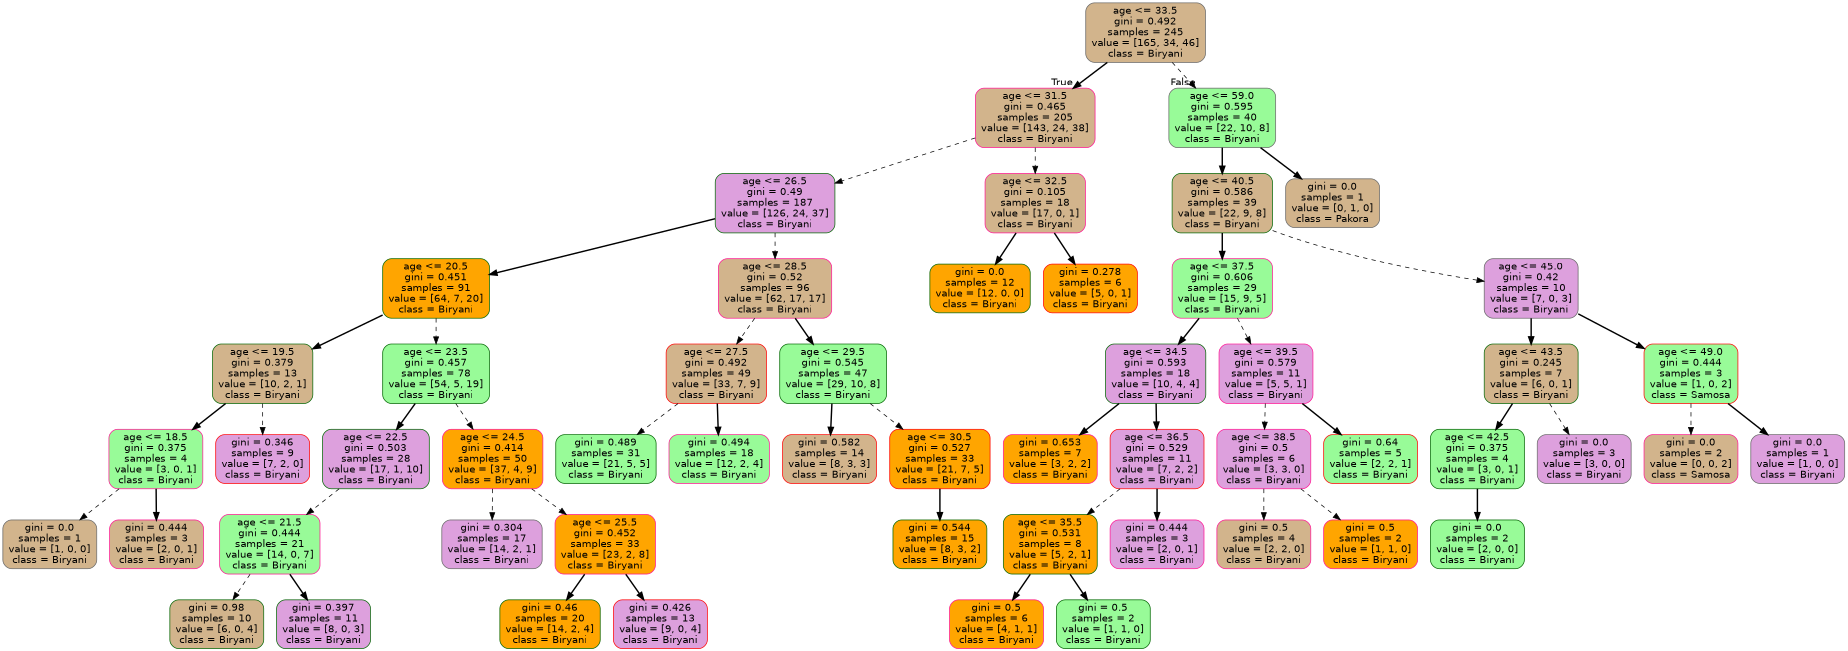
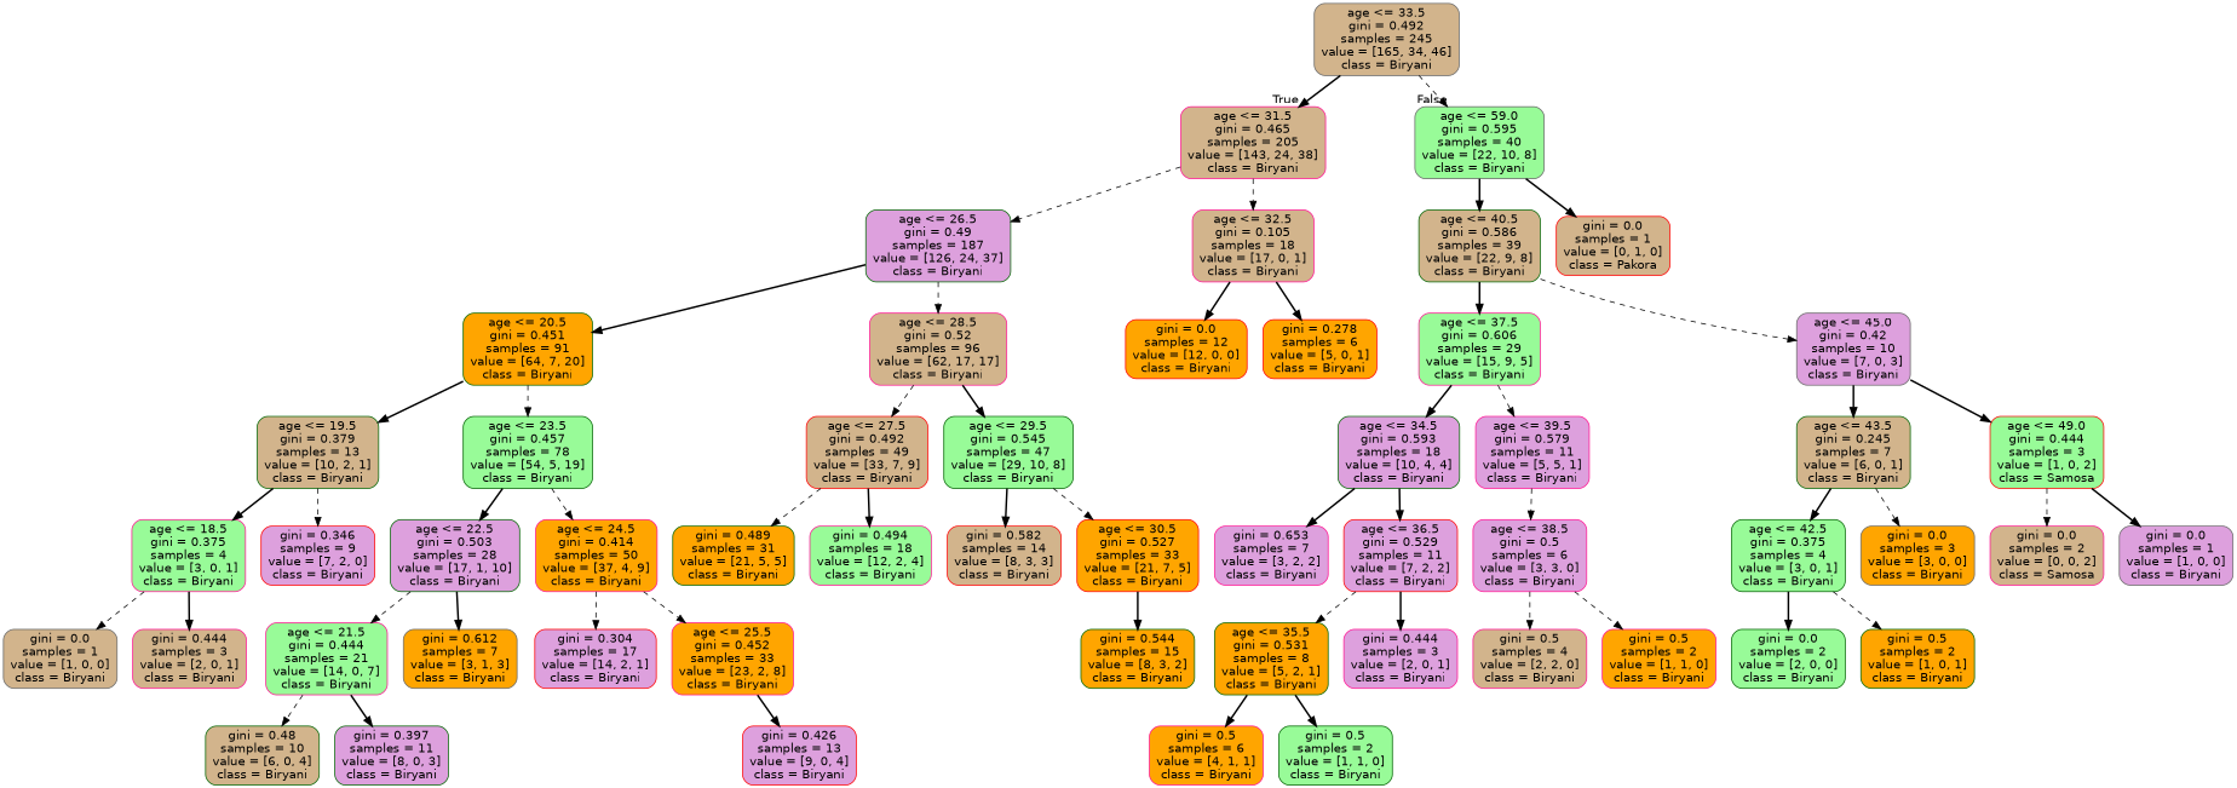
  digraph {
    node [color=darkgreen fillcolor=tan fontname=helvetica shape=box style="filled, rounded"]
    edge [fontname=helvetica style=bold]
    n1 [color=gray40 label="age <= 33.5\ngini = 0.492\nsamples = 245\nvalue = [165, 34, 46]\nclass = Biryani"]
    n2 [color=deeppink label="age <= 31.5\ngini = 0.465\nsamples = 205\nvalue = [143, 24, 38]\nclass = Biryani"]
    n3 [color=gray40 fillcolor=palegreen label="age <= 59.0\ngini = 0.595\nsamples = 40\nvalue = [22, 10, 8]\nclass = Biryani"]
    n4 [fillcolor=plum label="age <= 26.5\ngini = 0.49\nsamples = 187\nvalue = [126, 24, 37]\nclass = Biryani"]
    n5 [color=deeppink label="age <= 32.5\ngini = 0.105\nsamples = 18\nvalue = [17, 0, 1]\nclass = Biryani"]
    n6 [label="age <= 40.5\ngini = 0.586\nsamples = 39\nvalue = [22, 9, 8]\nclass = Biryani"]
-   n7 [color=gray40 label="gini = 0.0\nsamples = 1\nvalue = [0, 1, 0]\nclass = Pakora"]
+   n7 [color=red label="gini = 0.0\nsamples = 1\nvalue = [0, 1, 0]\nclass = Pakora"]
    n8 [fillcolor=orange label="age <= 20.5\ngini = 0.451\nsamples = 91\nvalue = [64, 7, 20]\nclass = Biryani"]
    n9 [color=deeppink label="age <= 28.5\ngini = 0.52\nsamples = 96\nvalue = [62, 17, 17]\nclass = Biryani"]
-   n10 [fillcolor=orange label="gini = 0.0\nsamples = 12\nvalue = [12, 0, 0]\nclass = Biryani"]
+   n10 [color=red fillcolor=orange label="gini = 0.0\nsamples = 12\nvalue = [12, 0, 0]\nclass = Biryani"]
    n11 [color=red fillcolor=orange label="gini = 0.278\nsamples = 6\nvalue = [5, 0, 1]\nclass = Biryani"]
    n12 [label="age <= 19.5\ngini = 0.379\nsamples = 13\nvalue = [10, 2, 1]\nclass = Biryani"]
    n13 [fillcolor=palegreen label="age <= 23.5\ngini = 0.457\nsamples = 78\nvalue = [54, 5, 19]\nclass = Biryani"]
    n14 [color=red label="age <= 27.5\ngini = 0.492\nsamples = 49\nvalue = [33, 7, 9]\nclass = Biryani"]
    n15 [fillcolor=palegreen label="age <= 29.5\ngini = 0.545\nsamples = 47\nvalue = [29, 10, 8]\nclass = Biryani"]
    n16 [color=deeppink fillcolor=palegreen label="age <= 18.5\ngini = 0.375\nsamples = 4\nvalue = [3, 0, 1]\nclass = Biryani"]
    n17 [color=red fillcolor=plum label="gini = 0.346\nsamples = 9\nvalue = [7, 2, 0]\nclass = Biryani"]
    n18 [fillcolor=plum label="age <= 22.5\ngini = 0.503\nsamples = 28\nvalue = [17, 1, 10]\nclass = Biryani"]
    n19 [color=deeppink fillcolor=orange label="age <= 24.5\ngini = 0.414\nsamples = 50\nvalue = [37, 4, 9]\nclass = Biryani"]
    n20 [color=gray40 label="gini = 0.0\nsamples = 1\nvalue = [1, 0, 0]\nclass = Biryani"]
    n21 [color=deeppink label="gini = 0.444\nsamples = 3\nvalue = [2, 0, 1]\nclass = Biryani"]
    n22 [color=deeppink fillcolor=palegreen label="age <= 21.5\ngini = 0.444\nsamples = 21\nvalue = [14, 0, 7]\nclass = Biryani"]
-   n24 [color=gray40 fillcolor=plum label="gini = 0.304\nsamples = 17\nvalue = [14, 2, 1]\nclass = Biryani"]
+   n23 [color=gray40 fillcolor=orange label="gini = 0.612\nsamples = 7\nvalue = [3, 1, 3]\nclass = Biryani"]
+   n24 [color=red fillcolor=plum label="gini = 0.304\nsamples = 17\nvalue = [14, 2, 1]\nclass = Biryani"]
    n25 [color=deeppink fillcolor=orange label="age <= 25.5\ngini = 0.452\nsamples = 33\nvalue = [23, 2, 8]\nclass = Biryani"]
-   n26 [label="gini = 0.98\nsamples = 10\nvalue = [6, 0, 4]\nclass = Biryani"]
+   n26 [label="gini = 0.48\nsamples = 10\nvalue = [6, 0, 4]\nclass = Biryani"]
    n27 [fillcolor=plum label="gini = 0.397\nsamples = 11\nvalue = [8, 0, 3]\nclass = Biryani"]
-   n28 [fillcolor=orange label="gini = 0.46\nsamples = 20\nvalue = [14, 2, 4]\nclass = Biryani"]
    n29 [color=red fillcolor=plum label="gini = 0.426\nsamples = 13\nvalue = [9, 0, 4]\nclass = Biryani"]
-   n30 [fillcolor=palegreen label="gini = 0.489\nsamples = 31\nvalue = [21, 5, 5]\nclass = Biryani"]
+   n30 [fillcolor=orange label="gini = 0.489\nsamples = 31\nvalue = [21, 5, 5]\nclass = Biryani"]
    n31 [color=deeppink fillcolor=palegreen label="gini = 0.494\nsamples = 18\nvalue = [12, 2, 4]\nclass = Biryani"]
    n32 [color=red label="gini = 0.582\nsamples = 14\nvalue = [8, 3, 3]\nclass = Biryani"]
    n33 [color=red fillcolor=orange label="age <= 30.5\ngini = 0.527\nsamples = 33\nvalue = [21, 7, 5]\nclass = Biryani"]
    n34 [fillcolor=orange label="gini = 0.544\nsamples = 15\nvalue = [8, 3, 2]\nclass = Biryani"]
    n35 [color=deeppink fillcolor=palegreen label="age <= 37.5\ngini = 0.606\nsamples = 29\nvalue = [15, 9, 5]\nclass = Biryani"]
    n36 [color=gray40 fillcolor=plum label="age <= 45.0\ngini = 0.42\nsamples = 10\nvalue = [7, 0, 3]\nclass = Biryani"]
    n37 [fillcolor=plum label="age <= 34.5\ngini = 0.593\nsamples = 18\nvalue = [10, 4, 4]\nclass = Biryani"]
    n38 [color=deeppink fillcolor=plum label="age <= 39.5\ngini = 0.579\nsamples = 11\nvalue = [5, 5, 1]\nclass = Biryani"]
    n39 [label="age <= 43.5\ngini = 0.245\nsamples = 7\nvalue = [6, 0, 1]\nclass = Biryani"]
    n40 [color=red fillcolor=palegreen label="age <= 49.0\ngini = 0.444\nsamples = 3\nvalue = [1, 0, 2]\nclass = Samosa"]
-   n41 [color=deeppink fillcolor=orange label="gini = 0.653\nsamples = 7\nvalue = [3, 2, 2]\nclass = Biryani"]
+   n41 [color=deeppink fillcolor=plum label="gini = 0.653\nsamples = 7\nvalue = [3, 2, 2]\nclass = Biryani"]
    n42 [color=red fillcolor=plum label="age <= 36.5\ngini = 0.529\nsamples = 11\nvalue = [7, 2, 2]\nclass = Biryani"]
    n43 [color=deeppink fillcolor=plum label="age <= 38.5\ngini = 0.5\nsamples = 6\nvalue = [3, 3, 0]\nclass = Biryani"]
-   n44 [color=red fillcolor=palegreen label="gini = 0.64\nsamples = 5\nvalue = [2, 2, 1]\nclass = Biryani"]
    n45 [fillcolor=orange label="age <= 35.5\ngini = 0.531\nsamples = 8\nvalue = [5, 2, 1]\nclass = Biryani"]
    n46 [color=deeppink fillcolor=plum label="gini = 0.444\nsamples = 3\nvalue = [2, 0, 1]\nclass = Biryani"]
    n47 [color=deeppink fillcolor=orange label="gini = 0.5\nsamples = 6\nvalue = [4, 1, 1]\nclass = Biryani"]
    n48 [fillcolor=palegreen label="gini = 0.5\nsamples = 2\nvalue = [1, 1, 0]\nclass = Biryani"]
    n49 [color=deeppink label="gini = 0.5\nsamples = 4\nvalue = [2, 2, 0]\nclass = Biryani"]
    n50 [color=deeppink fillcolor=orange label="gini = 0.5\nsamples = 2\nvalue = [1, 1, 0]\nclass = Biryani"]
    n51 [fillcolor=palegreen label="age <= 42.5\ngini = 0.375\nsamples = 4\nvalue = [3, 0, 1]\nclass = Biryani"]
-   n52 [color=gray40 fillcolor=plum label="gini = 0.0\nsamples = 3\nvalue = [3, 0, 0]\nclass = Biryani"]
+   n52 [color=gray40 fillcolor=orange label="gini = 0.0\nsamples = 3\nvalue = [3, 0, 0]\nclass = Biryani"]
    n53 [color=deeppink label="gini = 0.0\nsamples = 2\nvalue = [0, 0, 2]\nclass = Samosa"]
    n54 [color=gray40 fillcolor=plum label="gini = 0.0\nsamples = 1\nvalue = [1, 0, 0]\nclass = Biryani"]
    n55 [fillcolor=palegreen label="gini = 0.0\nsamples = 2\nvalue = [2, 0, 0]\nclass = Biryani"]
+   n56 [fillcolor=orange label="gini = 0.5\nsamples = 2\nvalue = [1, 0, 1]\nclass = Biryani"]
    n1 -> n2 [headlabel=True labelangle=45 labeldistance=2.5]
    n1 -> n3 [headlabel=False labelangle=-45 labeldistance=2.5 style=dashed]
    n2 -> n4 [style=dashed]
    n2 -> n5 [style=dashed]
    n3 -> n6
    n3 -> n7
    n4 -> n8
    n4 -> n9 [style=dashed]
    n5 -> n10
    n5 -> n11
    n6 -> n35
    n6 -> n36 [style=dashed]
    n8 -> n12
    n8 -> n13 [style=dashed]
    n9 -> n14 [style=dashed]
    n9 -> n15
    n12 -> n16
    n12 -> n17 [style=dashed]
    n13 -> n18
    n13 -> n19 [style=dashed]
    n14 -> n30 [style=dashed]
    n14 -> n31
    n15 -> n32
    n15 -> n33 [style=dashed]
    n16 -> n20 [style=dashed]
    n16 -> n21
    n18 -> n22 [style=dashed]
+   n18 -> n23
    n19 -> n24 [style=dashed]
    n19 -> n25 [style=dashed]
    n22 -> n26 [style=dashed]
    n22 -> n27
-   n25 -> n28
    n25 -> n29
    n33 -> n34
    n35 -> n37
    n35 -> n38 [style=dashed]
    n36 -> n39
    n36 -> n40
    n37 -> n41
    n37 -> n42
    n38 -> n43 [style=dashed]
-   n38 -> n44
    n39 -> n51
    n39 -> n52 [style=dashed]
    n40 -> n53 [style=dashed]
    n40 -> n54
    n42 -> n45 [style=dashed]
    n42 -> n46
    n43 -> n49 [style=dashed]
    n43 -> n50 [style=dashed]
    n45 -> n47
    n45 -> n48
    n51 -> n55
+   n51 -> n56 [style=dashed]
  }
